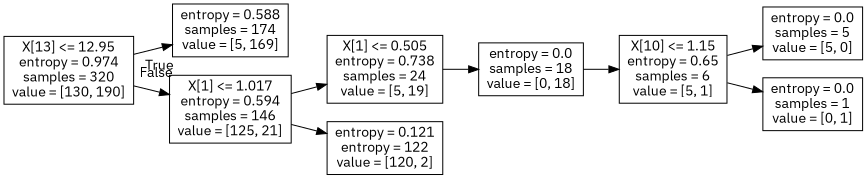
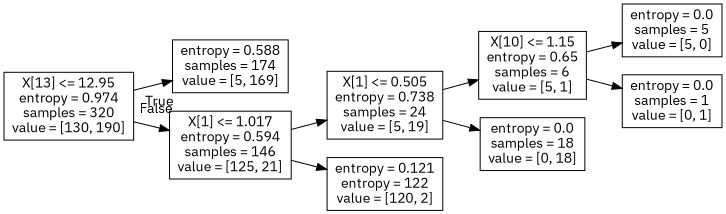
  digraph {
    fontname="IBM Plex Sans"
    rankdir=LR
    node [fontname="IBM Plex Sans" shape=box]
    edge [fontname="IBM Plex Sans"]
    n1 [label="X[13] <= 12.95\nentropy = 0.974\nsamples = 320\nvalue = [130, 190]"]
    n2 [label="entropy = 0.588\nsamples = 174\nvalue = [5, 169]"]
    n3 [label="X[1] <= 1.017\nentropy = 0.594\nsamples = 146\nvalue = [125, 21]"]
    n4 [label="X[1] <= 0.505\nentropy = 0.738\nsamples = 24\nvalue = [5, 19]"]
    n5 [label="entropy = 0.121\nentropy = 122\nvalue = [120, 2]"]
    n6 [label="X[10] <= 1.15\nentropy = 0.65\nsamples = 6\nvalue = [5, 1]"]
    n7 [label="entropy = 0.0\nsamples = 18\nvalue = [0, 18]"]
    n8 [label="entropy = 0.0\nsamples = 5\nvalue = [5, 0]"]
    n9 [label="entropy = 0.0\nsamples = 1\nvalue = [0, 1]"]
    n1 -> n2 [headlabel=True labelangle=45 labeldistance=2.5]
    n1 -> n3 [headlabel=False labelangle=-45 labeldistance=2.5]
    n3 -> n4
    n3 -> n5
-   n7 -> n6
+   n4 -> n6
    n4 -> n7
    n6 -> n8
    n6 -> n9
  }
